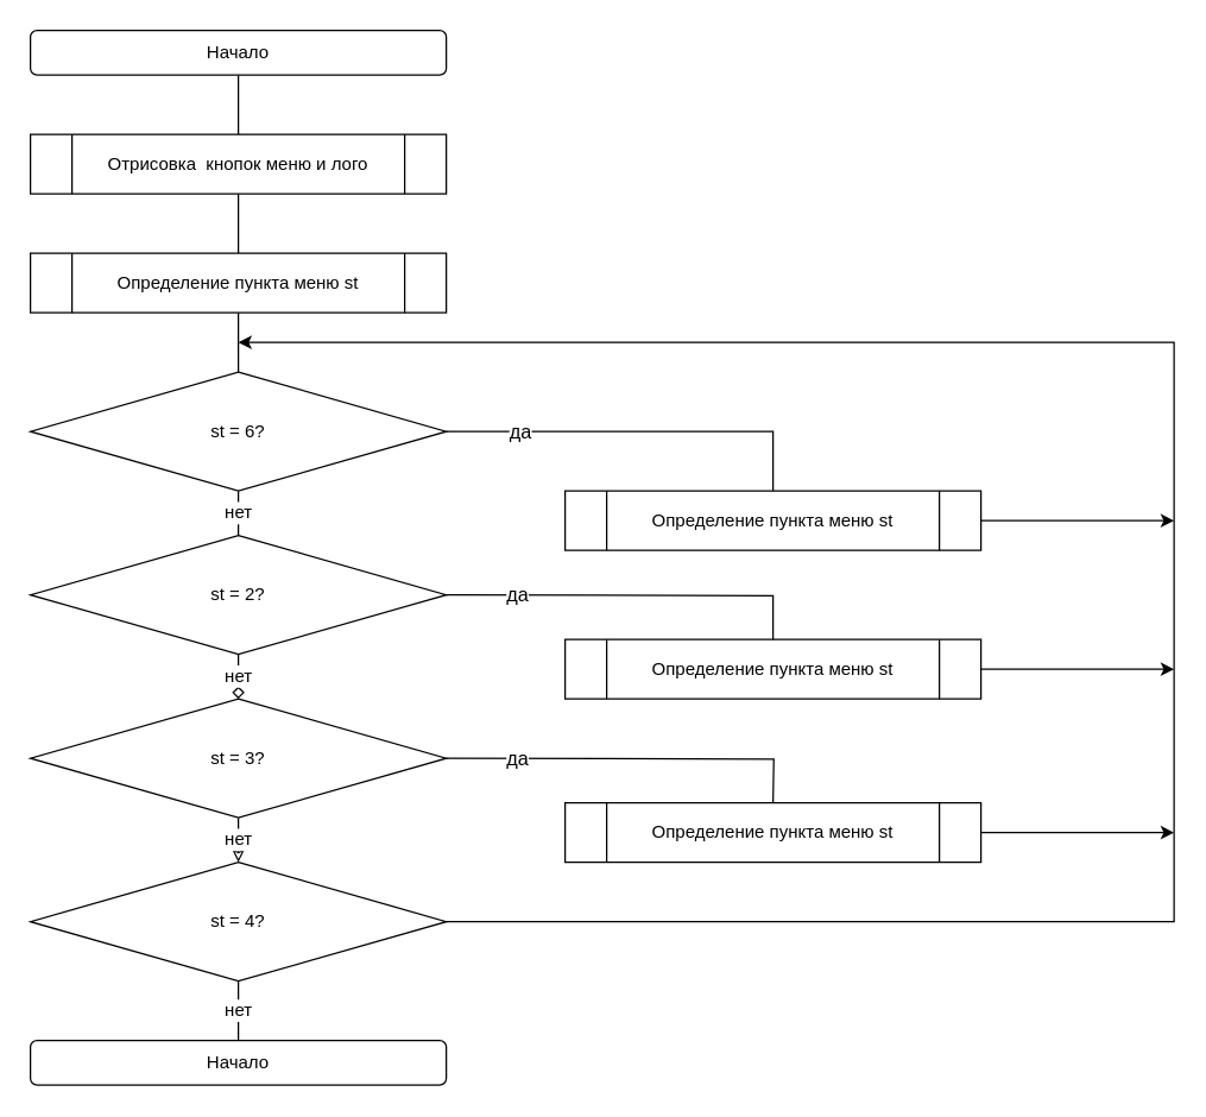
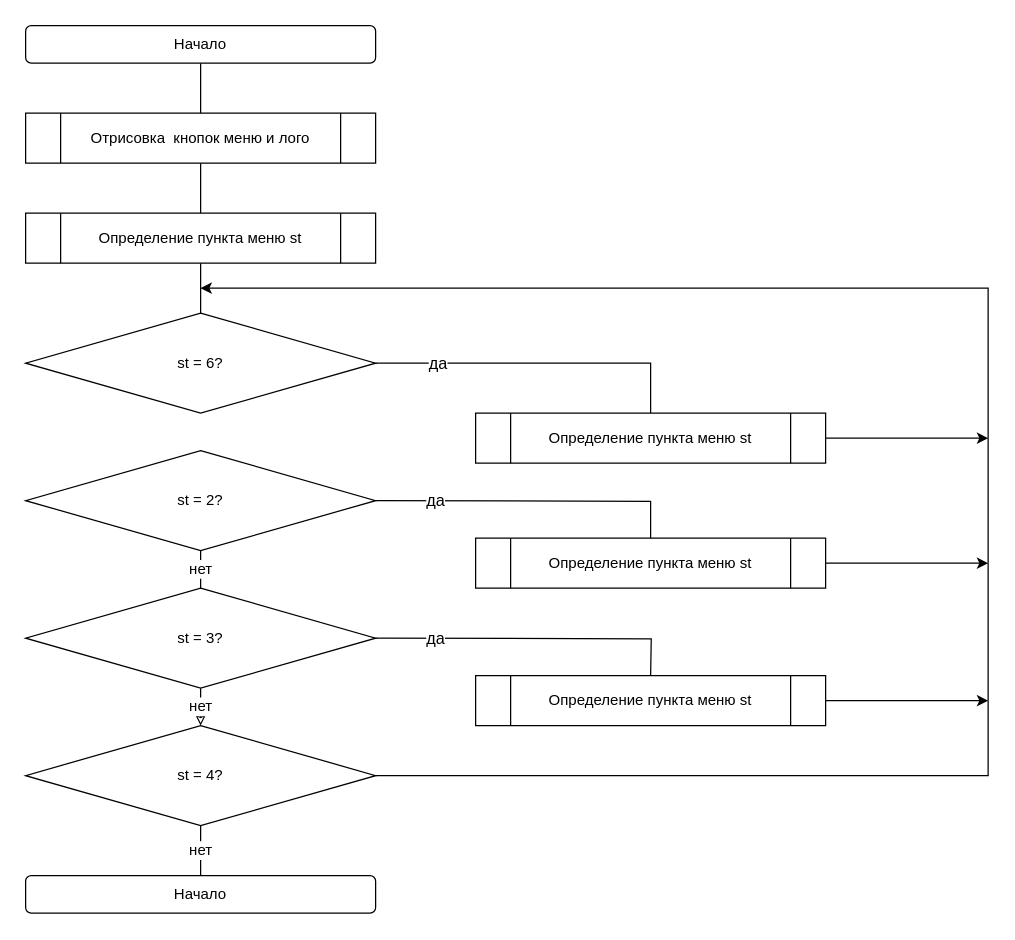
  <mxCell id="0" />
  <mxCell id="1" parent="0" />
  <mxCell id="2" style="edgeStyle=orthogonalEdgeStyle;rounded=0;orthogonalLoop=1;jettySize=auto;html=1;exitX=0.5;exitY=1;exitDx=0;exitDy=0;entryX=0.5;entryY=0;entryDx=0;entryDy=0;endArrow=none;endFill=0;" edge="1" parent="1" source="3" target="8"><mxGeometry relative="1" as="geometry" /></mxCell>
  <mxCell id="3" value="Начало" style="rounded=1;whiteSpace=wrap;html=1;" parent="1" vertex="1"><mxGeometry x="20" y="20" width="280" height="30" as="geometry" /></mxCell>
- <mxCell id="4" value="нет" style="edgeStyle=orthogonalEdgeStyle;rounded=0;orthogonalLoop=1;jettySize=auto;html=1;exitX=0.5;exitY=1;exitDx=0;exitDy=0;entryX=0.5;entryY=0;entryDx=0;entryDy=0;endArrow=none;endFill=0;fontSize=12;" edge="1" parent="1" source="6" target="12"><mxGeometry relative="1" as="geometry" /></mxCell>
  <mxCell id="5" value="&lt;div style=&quot;font-size: 13px;&quot;&gt;да&lt;/div&gt;" style="edgeStyle=orthogonalEdgeStyle;rounded=0;orthogonalLoop=1;jettySize=auto;html=1;exitX=1;exitY=0.5;exitDx=0;exitDy=0;entryX=0.5;entryY=0;entryDx=0;entryDy=0;endArrow=none;endFill=0;align=center;horizontal=1;" edge="1" parent="1" source="6" target="18"><mxGeometry x="-0.615" relative="1" as="geometry"><mxPoint as="offset" /></mxGeometry></mxCell>
  <mxCell id="6" value="st = 6?" style="rhombus;whiteSpace=wrap;html=1;" parent="1" vertex="1"><mxGeometry x="20" y="250" width="280" height="80" as="geometry" /></mxCell>
  <mxCell id="7" style="edgeStyle=orthogonalEdgeStyle;rounded=0;orthogonalLoop=1;jettySize=auto;html=1;exitX=0.5;exitY=1;exitDx=0;exitDy=0;entryX=0.5;entryY=0;entryDx=0;entryDy=0;endArrow=none;endFill=0;" edge="1" parent="1" source="8" target="10"><mxGeometry relative="1" as="geometry" /></mxCell>
  <mxCell id="8" value="Отрисовка&amp;nbsp; кнопок меню и лого" style="shape=process;whiteSpace=wrap;html=1;backgroundOutline=1;" parent="1" vertex="1"><mxGeometry x="20" y="90" width="280" height="40" as="geometry" /></mxCell>
  <mxCell id="9" style="edgeStyle=orthogonalEdgeStyle;rounded=0;orthogonalLoop=1;jettySize=auto;html=1;exitX=0.5;exitY=1;exitDx=0;exitDy=0;entryX=0.5;entryY=0;entryDx=0;entryDy=0;endArrow=none;endFill=0;" edge="1" parent="1" source="10" target="6"><mxGeometry relative="1" as="geometry" /></mxCell>
  <mxCell id="10" value="Определение пункта меню st" style="shape=process;whiteSpace=wrap;html=1;backgroundOutline=1;" parent="1" vertex="1"><mxGeometry x="20" y="170" width="280" height="40" as="geometry" /></mxCell>
- <mxCell id="11" value="нет" style="edgeStyle=orthogonalEdgeStyle;rounded=0;orthogonalLoop=1;jettySize=auto;html=1;exitX=0.5;exitY=1;exitDx=0;exitDy=0;entryX=0.5;entryY=0;entryDx=0;entryDy=0;endArrow=diamond;endFill=0;fontSize=12;" edge="1" parent="1" source="12" target="14"><mxGeometry relative="1" as="geometry" /></mxCell>
+ <mxCell id="11" value="нет" style="edgeStyle=orthogonalEdgeStyle;rounded=0;orthogonalLoop=1;jettySize=auto;html=1;exitX=0.5;exitY=1;exitDx=0;exitDy=0;entryX=0.5;entryY=0;entryDx=0;entryDy=0;endArrow=none;endFill=0;fontSize=12;" edge="1" parent="1" source="12" target="14"><mxGeometry relative="1" as="geometry" /></mxCell>
  <mxCell id="12" value="st = 2?" style="rhombus;whiteSpace=wrap;html=1;" vertex="1" parent="1"><mxGeometry x="20" y="360" width="280" height="80" as="geometry" /></mxCell>
  <mxCell id="13" value="нет" style="edgeStyle=orthogonalEdgeStyle;rounded=0;orthogonalLoop=1;jettySize=auto;html=1;exitX=0.5;exitY=1;exitDx=0;exitDy=0;entryX=0.5;entryY=0;entryDx=0;entryDy=0;endArrow=classic;endFill=0;fontSize=12;" edge="1" parent="1" source="14" target="16"><mxGeometry relative="1" as="geometry" /></mxCell>
  <mxCell id="14" value="st = 3?" style="rhombus;whiteSpace=wrap;html=1;" vertex="1" parent="1"><mxGeometry x="20" y="470" width="280" height="80" as="geometry" /></mxCell>
  <mxCell id="15" value="нет" style="edgeStyle=orthogonalEdgeStyle;rounded=0;orthogonalLoop=1;jettySize=auto;html=1;exitX=0.5;exitY=1;exitDx=0;exitDy=0;entryX=0.5;entryY=0;entryDx=0;entryDy=0;endArrow=none;endFill=0;fontSize=12;" edge="1" parent="1" source="16" target="23"><mxGeometry relative="1" as="geometry" /></mxCell>
  <mxCell id="16" value="st = 4?" style="rhombus;whiteSpace=wrap;html=1;" vertex="1" parent="1"><mxGeometry x="20" y="580" width="280" height="80" as="geometry" /></mxCell>
  <mxCell id="17" style="edgeStyle=orthogonalEdgeStyle;rounded=0;orthogonalLoop=1;jettySize=auto;html=1;exitX=1;exitY=0.5;exitDx=0;exitDy=0;endArrow=classic;endFill=1;" edge="1" parent="1" source="18"><mxGeometry relative="1" as="geometry"><mxPoint x="790" y="350" as="targetPoint" /></mxGeometry></mxCell>
  <mxCell id="18" value="Определение пункта меню st" style="shape=process;whiteSpace=wrap;html=1;backgroundOutline=1;" vertex="1" parent="1"><mxGeometry x="380" y="330" width="280" height="40" as="geometry" /></mxCell>
  <mxCell id="19" style="edgeStyle=orthogonalEdgeStyle;rounded=0;orthogonalLoop=1;jettySize=auto;html=1;exitX=1;exitY=0.5;exitDx=0;exitDy=0;endArrow=classic;endFill=1;" edge="1" parent="1" source="20"><mxGeometry relative="1" as="geometry"><mxPoint x="790" y="450" as="targetPoint" /></mxGeometry></mxCell>
  <mxCell id="20" value="Определение пункта меню st" style="shape=process;whiteSpace=wrap;html=1;backgroundOutline=1;" vertex="1" parent="1"><mxGeometry x="380" y="430" width="280" height="40" as="geometry" /></mxCell>
  <mxCell id="21" style="edgeStyle=orthogonalEdgeStyle;rounded=0;orthogonalLoop=1;jettySize=auto;html=1;exitX=1;exitY=0.5;exitDx=0;exitDy=0;endArrow=classic;endFill=1;" edge="1" parent="1" source="22"><mxGeometry relative="1" as="geometry"><mxPoint x="790" y="560" as="targetPoint" /></mxGeometry></mxCell>
  <mxCell id="22" value="Определение пункта меню st" style="shape=process;whiteSpace=wrap;html=1;backgroundOutline=1;" vertex="1" parent="1"><mxGeometry x="380" y="540" width="280" height="40" as="geometry" /></mxCell>
  <mxCell id="23" value="Начало" style="rounded=1;whiteSpace=wrap;html=1;" vertex="1" parent="1"><mxGeometry x="20" y="700" width="280" height="30" as="geometry" /></mxCell>
  <mxCell id="24" value="" style="endArrow=classic;html=1;rounded=0;exitX=1;exitY=0.5;exitDx=0;exitDy=0;" edge="1" parent="1" source="16"><mxGeometry width="50" height="50" relative="1" as="geometry"><mxPoint x="410" y="750" as="sourcePoint" /><mxPoint x="160" y="230" as="targetPoint" /><Array as="points"><mxPoint x="790" y="620" /><mxPoint x="790" y="230" /></Array></mxGeometry></mxCell>
  <mxCell id="25" value="&lt;div style=&quot;font-size: 13px;&quot;&gt;да&lt;/div&gt;" style="edgeStyle=orthogonalEdgeStyle;rounded=0;orthogonalLoop=1;jettySize=auto;html=1;endArrow=none;endFill=0;align=center;horizontal=1;entryX=0.5;entryY=0;entryDx=0;entryDy=0;" edge="1" parent="1" target="20"><mxGeometry x="-0.615" relative="1" as="geometry"><mxPoint x="300" y="400" as="sourcePoint" /><mxPoint x="520" y="420" as="targetPoint" /><mxPoint as="offset" /></mxGeometry></mxCell>
  <mxCell id="26" value="&lt;div style=&quot;font-size: 13px;&quot;&gt;да&lt;/div&gt;" style="edgeStyle=orthogonalEdgeStyle;rounded=0;orthogonalLoop=1;jettySize=auto;html=1;endArrow=none;endFill=0;align=center;horizontal=1;" edge="1" parent="1"><mxGeometry x="-0.615" relative="1" as="geometry"><mxPoint x="300" y="510" as="sourcePoint" /><mxPoint x="520" y="540" as="targetPoint" /><mxPoint as="offset" /></mxGeometry></mxCell>
